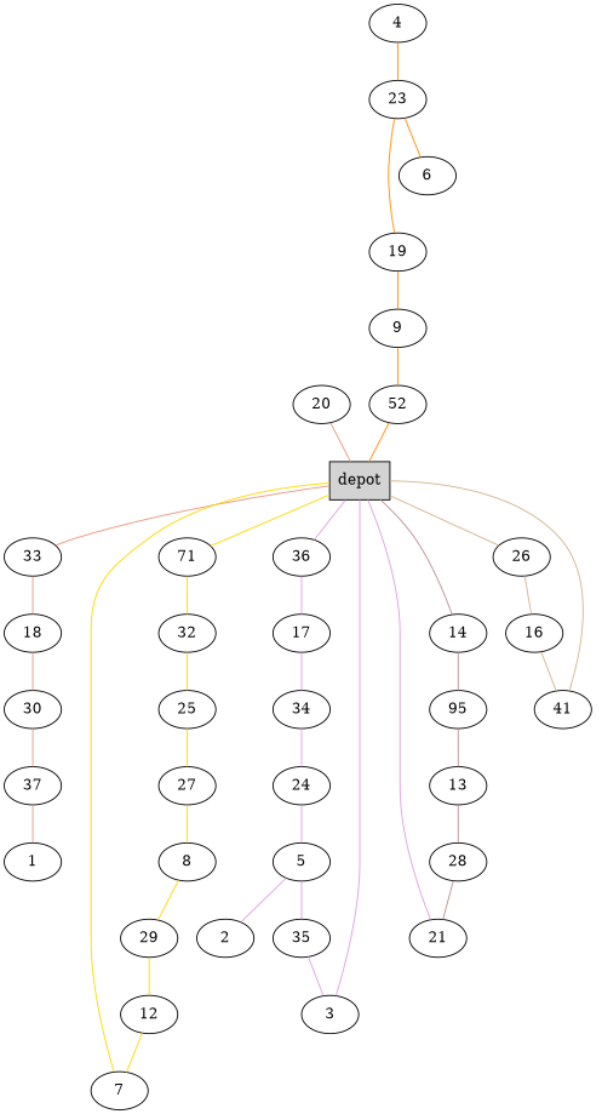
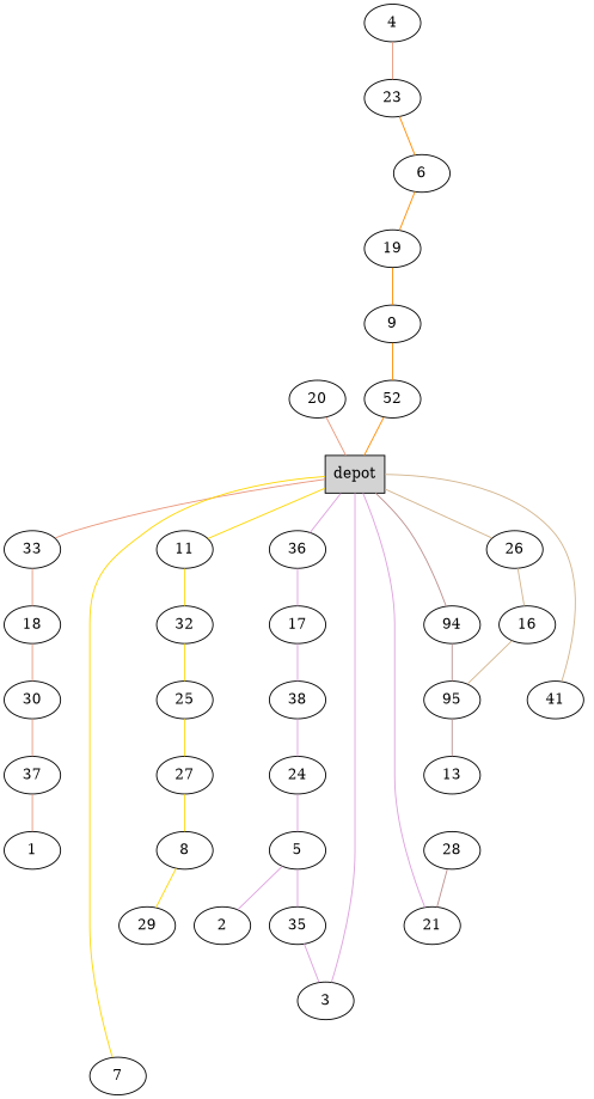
  graph {
    node [shape=ellipse]
    edge [color=plum]
    n1 [label=depot shape=box style=filled]
    33
-   11 [label=71]
+   11
    36
    26
-   14
+   14 [label=94]
    18
    32
    17
    16
    4
    23
    n13 [label=95]
    30
    37
    1
    20
    25
    27
    8
    29
-   12
    7
-   34
+   34 [label=38]
    24
    5
    2
    35
    3
    n30 [label=41]
    6
    19
    9
    n34 [label=52]
    13
    28
    21
    n1 -- 33 [color=darksalmon]
    n1 -- 11 [color=gold]
    n1 -- 36
    n1 -- 26 [color=tan]
    n1 -- 14 [color=rosybrown]
    33 -- 18 [color=darksalmon]
    11 -- 32 [color=gold]
    36 -- 17
    26 -- 16 [color=tan]
    14 -- n13 [color=rosybrown]
    18 -- 30 [color=darksalmon]
    32 -- 25 [color=gold]
    17 -- 34
-   16 -- n30 [color=tan]
-   4 -- 23 [color=darkorange]
+   16 -- n13 [color=tan]
+   4 -- 23 [color=darksalmon]
    23 -- 6 [color=darkorange]
    n13 -- 13 [color=rosybrown]
    30 -- 37 [color=darksalmon]
    37 -- 1 [color=darksalmon]
    20 -- n1 [color=darksalmon]
    25 -- 27 [color=gold]
    27 -- 8 [color=gold]
    8 -- 29 [color=gold]
-   29 -- 12 [color=gold]
-   12 -- 7 [color=gold]
    7 -- n1 [color=gold]
    34 -- 24
    24 -- 5
    5 -- 2
    5 -- 35
    35 -- 3
    3 -- n1
    n30 -- n1 [color=tan]
-   23 -- 19 [color=darkorange]
+   6 -- 19 [color=darkorange]
    19 -- 9 [color=darkorange]
    9 -- n34 [color=darkorange]
    n34 -- n1 [color=darkorange]
-   13 -- 28 [color=rosybrown]
    28 -- 21 [color=rosybrown]
    21 -- n1
  }
